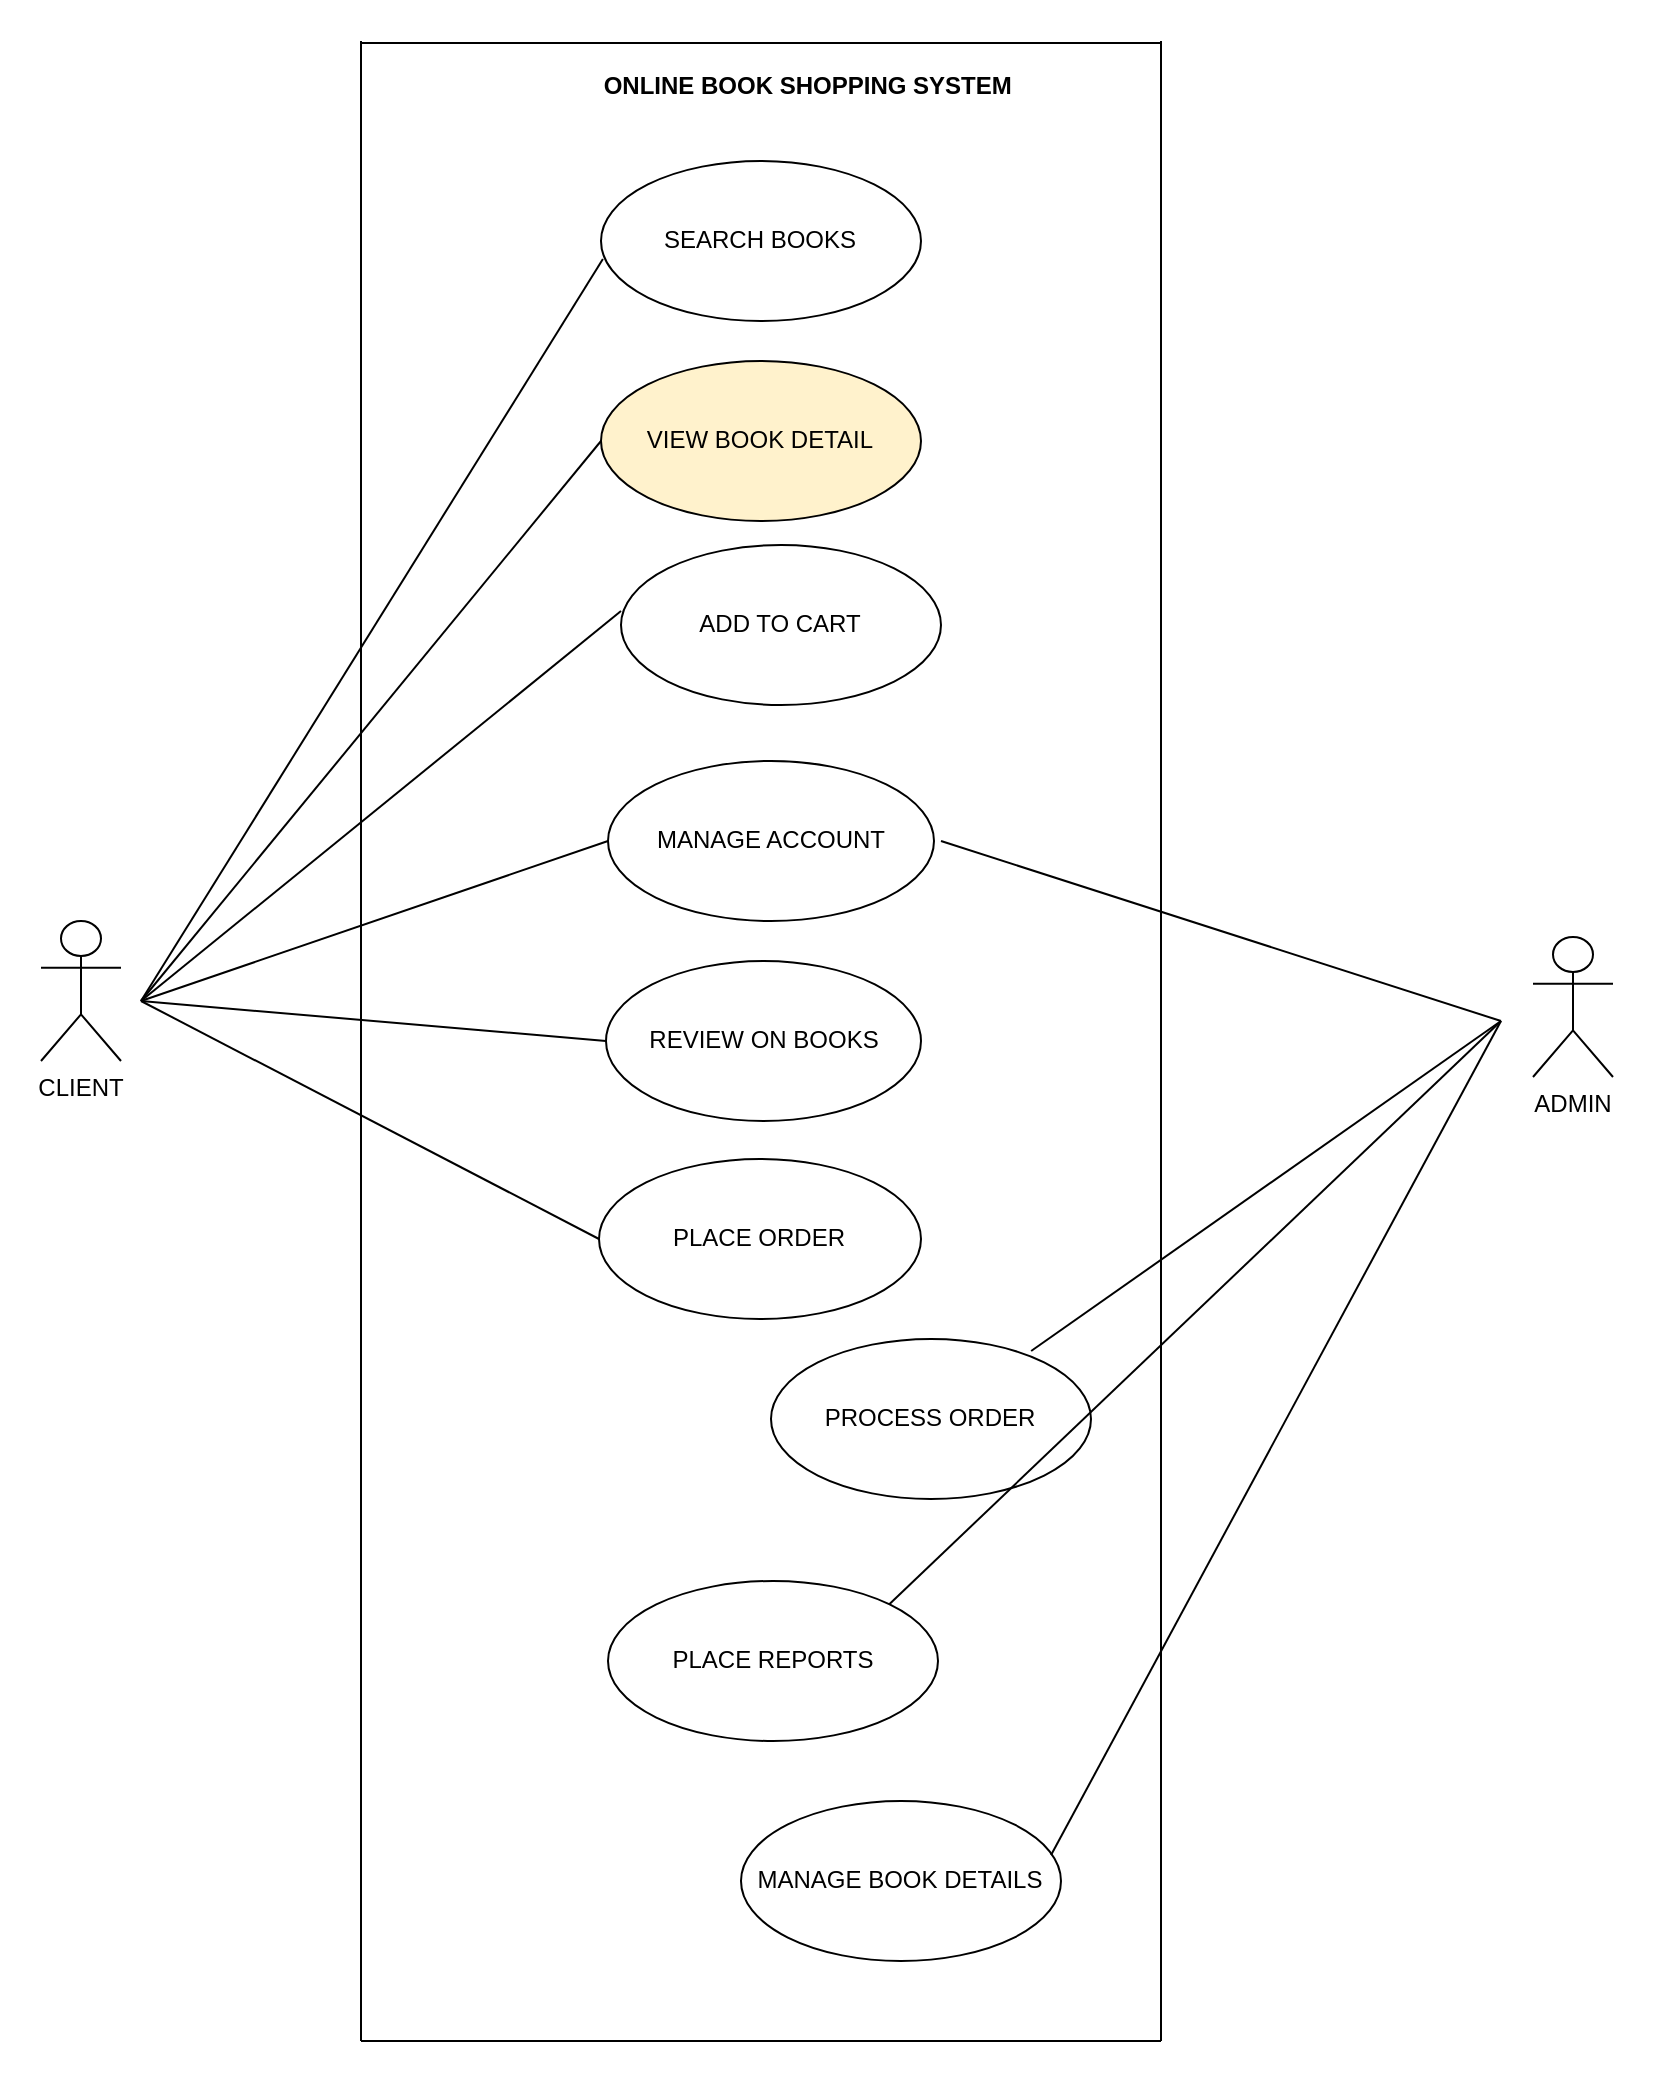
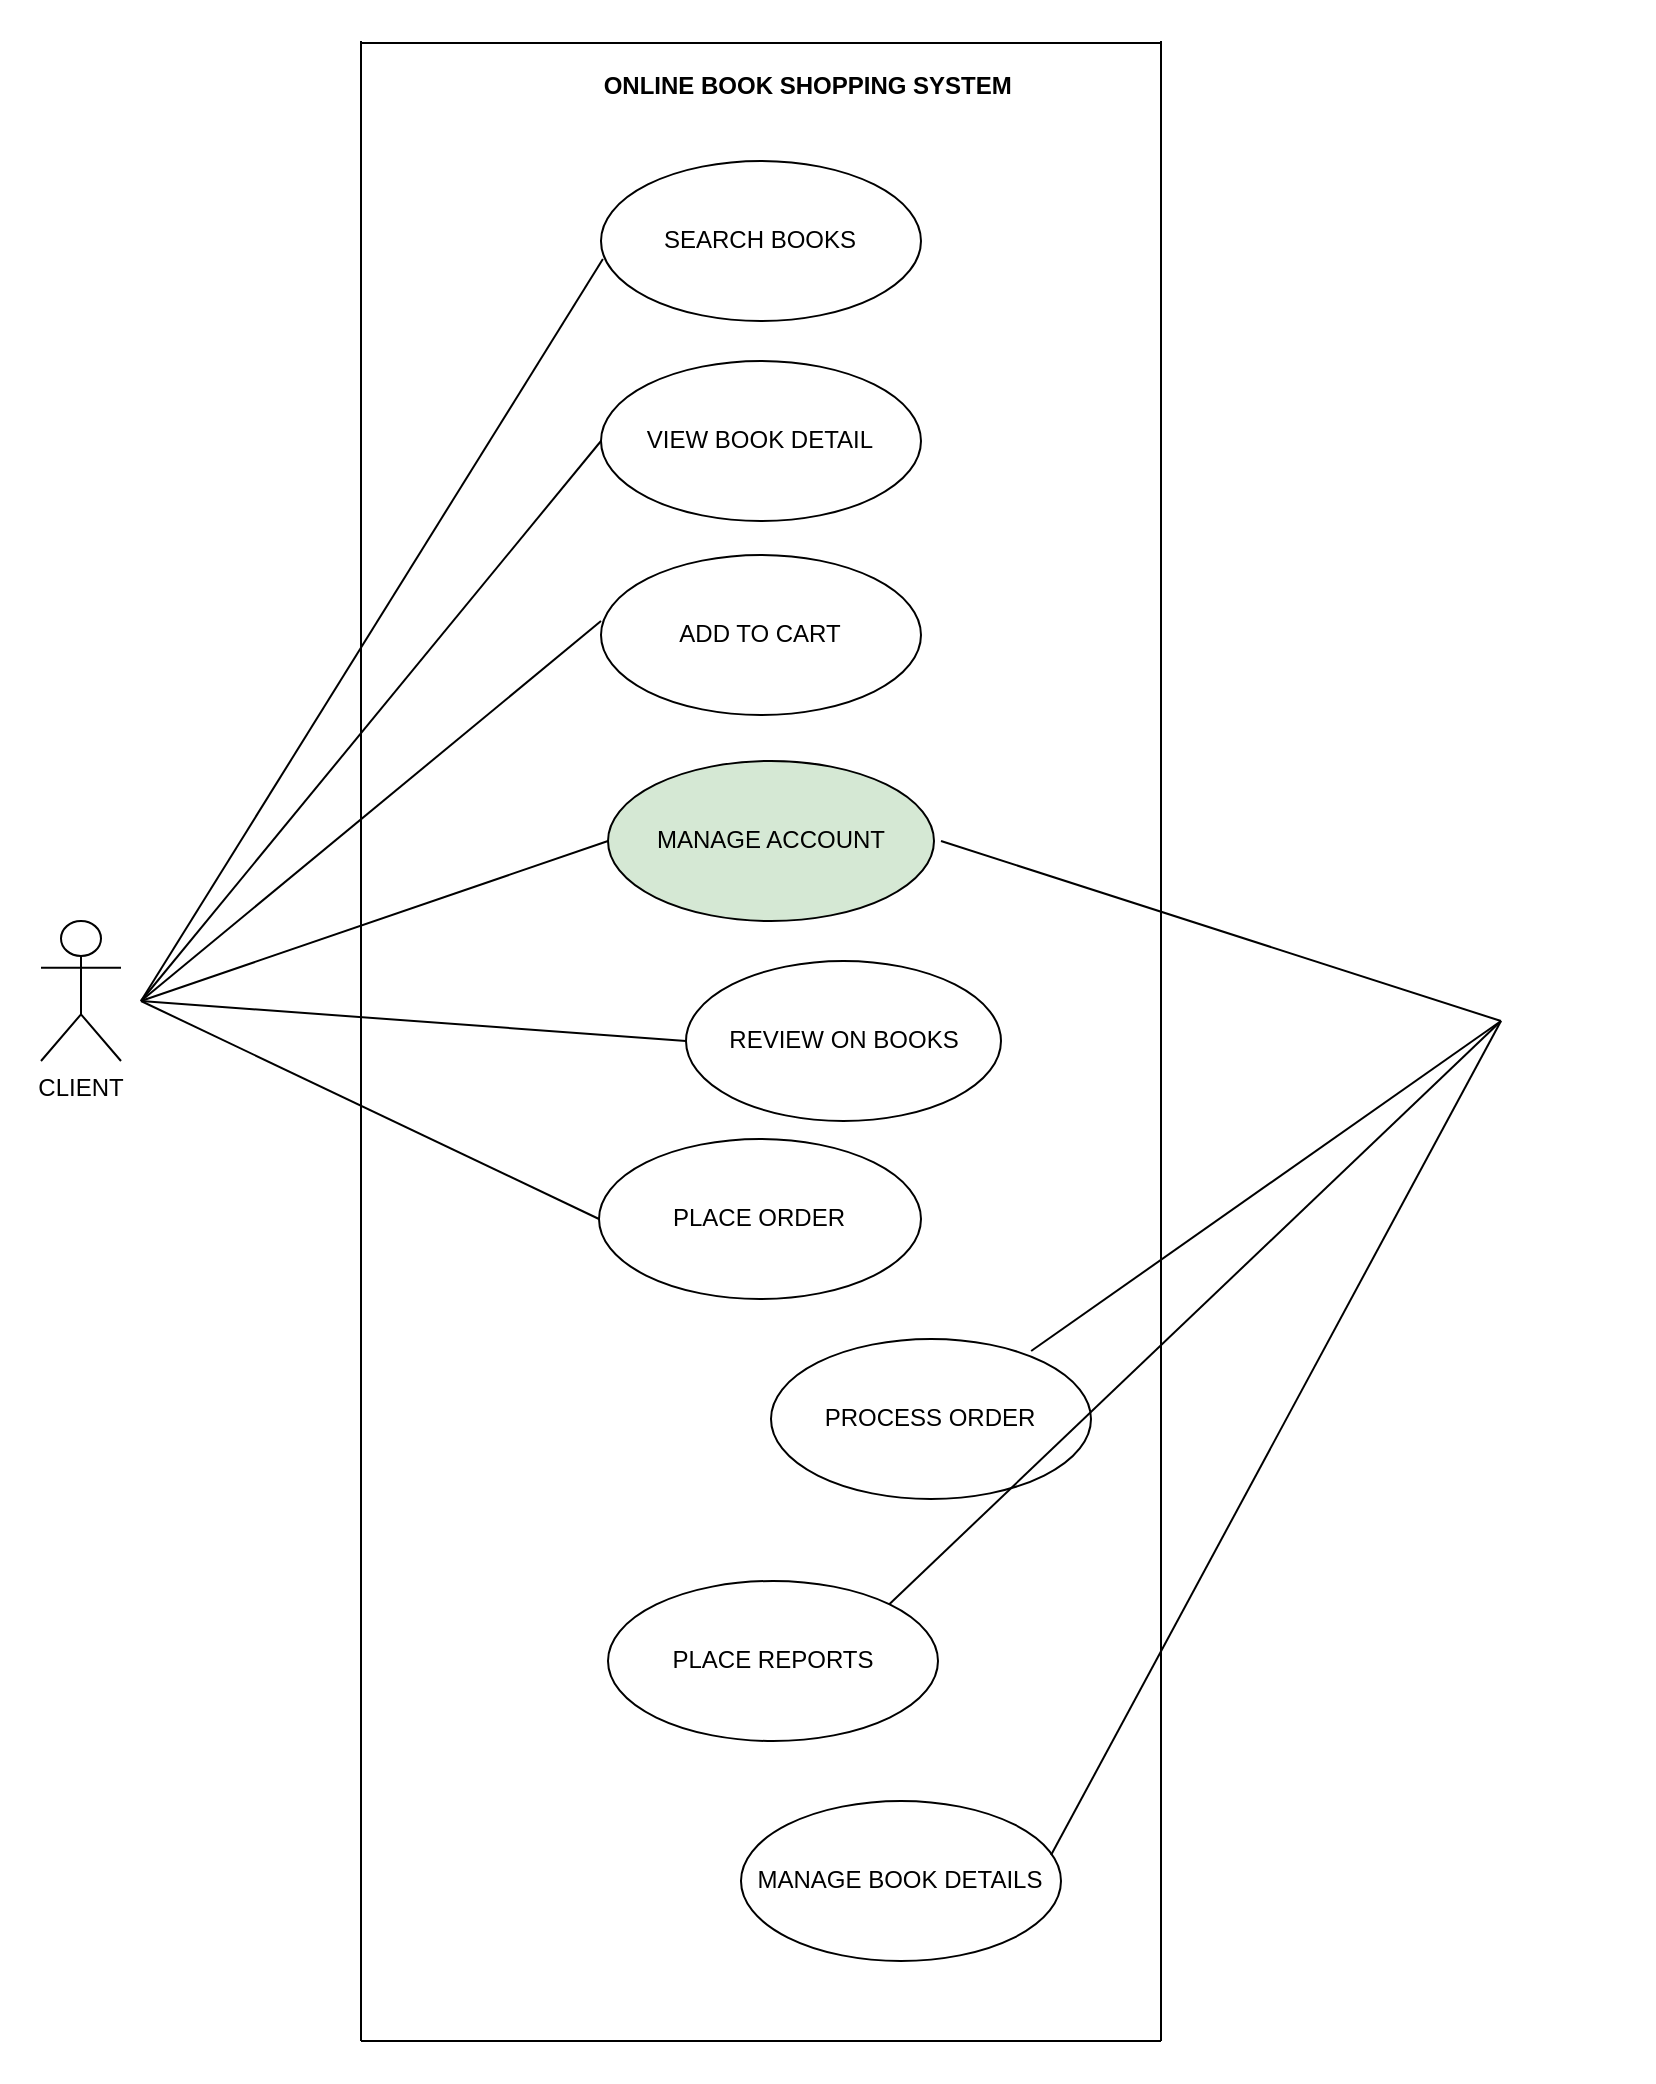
  <mxCell id="0" />
  <mxCell id="1" parent="0" />
  <mxCell id="2" value="SEARCH BOOKS" style="ellipse;whiteSpace=wrap;html=1;" parent="1" vertex="1"><mxGeometry x="300" y="80" width="160" height="80" as="geometry" /></mxCell>
- <mxCell id="3" value="VIEW BOOK DETAIL" style="ellipse;whiteSpace=wrap;html=1;fillColor=#fff2cc;" parent="1" vertex="1"><mxGeometry x="300" y="180" width="160" height="80" as="geometry" /></mxCell>
- <mxCell id="4" value="ADD TO CART" style="ellipse;whiteSpace=wrap;html=1;" parent="1" vertex="1"><mxGeometry x="310" y="272" width="160" height="80" as="geometry" /></mxCell>
- <mxCell id="5" value="MANAGE ACCOUNT" style="ellipse;whiteSpace=wrap;html=1;" parent="1" vertex="1"><mxGeometry x="303.5" y="380" width="163" height="80" as="geometry" /></mxCell>
+ <mxCell id="3" value="VIEW BOOK DETAIL" style="ellipse;whiteSpace=wrap;html=1;" parent="1" vertex="1"><mxGeometry x="300" y="180" width="160" height="80" as="geometry" /></mxCell>
+ <mxCell id="4" value="ADD TO CART" style="ellipse;whiteSpace=wrap;html=1;" parent="1" vertex="1"><mxGeometry x="300" y="277" width="160" height="80" as="geometry" /></mxCell>
+ <mxCell id="5" value="MANAGE ACCOUNT" style="ellipse;whiteSpace=wrap;html=1;fillColor=#d5e8d4;" parent="1" vertex="1"><mxGeometry x="303.5" y="380" width="163" height="80" as="geometry" /></mxCell>
  <mxCell id="6" value="PLACE REPORTS" style="ellipse;whiteSpace=wrap;html=1;" parent="1" vertex="1"><mxGeometry x="303.5" y="790" width="165" height="80" as="geometry" /></mxCell>
  <mxCell id="7" value="MANAGE BOOK DETAILS" style="ellipse;whiteSpace=wrap;html=1;" parent="1" vertex="1"><mxGeometry x="370" y="900" width="160" height="80" as="geometry" /></mxCell>
- <mxCell id="8" value="REVIEW ON BOOKS" style="ellipse;whiteSpace=wrap;html=1;" parent="1" vertex="1"><mxGeometry x="302.5" y="480" width="157.5" height="80" as="geometry" /></mxCell>
+ <mxCell id="8" value="REVIEW ON BOOKS" style="ellipse;whiteSpace=wrap;html=1;" parent="1" vertex="1"><mxGeometry x="342.5" y="480" width="157.5" height="80" as="geometry" /></mxCell>
  <mxCell id="9" value="PROCESS ORDER" style="ellipse;whiteSpace=wrap;html=1;" parent="1" vertex="1"><mxGeometry x="385" y="669" width="160" height="80" as="geometry" /></mxCell>
- <mxCell id="10" value="PLACE ORDER" style="ellipse;whiteSpace=wrap;html=1;" parent="1" vertex="1"><mxGeometry x="299" y="579" width="161" height="80" as="geometry" /></mxCell>
+ <mxCell id="10" value="PLACE ORDER" style="ellipse;whiteSpace=wrap;html=1;" parent="1" vertex="1"><mxGeometry x="299" y="569" width="161" height="80" as="geometry" /></mxCell>
  <mxCell id="11" value="" style="endArrow=none;html=1;rounded=0;" parent="1" edge="1"><mxGeometry width="50" height="50" relative="1" as="geometry"><mxPoint x="180" y="21" as="sourcePoint" /><mxPoint x="580" y="21" as="targetPoint" /></mxGeometry></mxCell>
  <mxCell id="12" value="" style="endArrow=none;html=1;rounded=0;" parent="1" edge="1"><mxGeometry width="50" height="50" relative="1" as="geometry"><mxPoint x="180" y="1020" as="sourcePoint" /><mxPoint x="180" as="targetPoint" y="20" /></mxGeometry></mxCell>
  <mxCell id="13" value="&lt;b&gt;&amp;nbsp; &amp;nbsp; &amp;nbsp; &amp;nbsp; &amp;nbsp; &amp;nbsp; &amp;nbsp; &amp;nbsp; &amp;nbsp; &amp;nbsp; &amp;nbsp; &amp;nbsp; &amp;nbsp; &amp;nbsp; &amp;nbsp; &amp;nbsp; &amp;nbsp; &amp;nbsp; &amp;nbsp; &amp;nbsp; &amp;nbsp; &amp;nbsp; &amp;nbsp; &amp;nbsp; &amp;nbsp; &amp;nbsp; &amp;nbsp; &amp;nbsp; &amp;nbsp; &amp;nbsp; &amp;nbsp; &amp;nbsp; &amp;nbsp; &amp;nbsp; &amp;nbsp; &amp;nbsp; &amp;nbsp; ONLINE BOOK SHOPPING SYSTEM&lt;/b&gt;" style="text;html=1;align=center;verticalAlign=middle;resizable=0;points=[];autosize=1;strokeColor=none;fillColor=none;" parent="1" vertex="1"><mxGeometry x="45" y="28" width="470" height="30" as="geometry" /></mxCell>
  <mxCell id="14" value="" style="endArrow=none;html=1;rounded=0;" parent="1" edge="1"><mxGeometry width="50" height="50" relative="1" as="geometry"><mxPoint x="580" y="1020" as="sourcePoint" /><mxPoint x="580" as="targetPoint" y="20" /></mxGeometry></mxCell>
  <mxCell id="15" value="" style="endArrow=none;html=1;rounded=0;" parent="1" edge="1"><mxGeometry width="50" height="50" relative="1" as="geometry"><mxPoint x="180" y="1020" as="sourcePoint" /><mxPoint x="580" y="1020" as="targetPoint" /></mxGeometry></mxCell>
  <mxCell id="16" value="CLIENT" style="shape=umlActor;verticalLabelPosition=bottom;verticalAlign=top;html=1;outlineConnect=0;" parent="1" vertex="1"><mxGeometry x="20" y="460" width="40" height="70" as="geometry" /></mxCell>
- <mxCell id="17" value="ADMIN" style="shape=umlActor;verticalLabelPosition=bottom;verticalAlign=top;html=1;outlineConnect=0;" parent="1" vertex="1"><mxGeometry x="766" y="468" width="40" height="70" as="geometry" /></mxCell>
  <mxCell id="18" value="" style="endArrow=none;html=1;rounded=0;entryX=0.006;entryY=0.613;entryDx=0;entryDy=0;entryPerimeter=0;" parent="1" target="2" edge="1"><mxGeometry width="50" height="50" relative="1" as="geometry"><mxPoint x="70" y="500" as="sourcePoint" /><mxPoint x="280" y="130" as="targetPoint" /></mxGeometry></mxCell>
  <mxCell id="19" value="" style="endArrow=none;html=1;rounded=0;entryX=0;entryY=0.5;entryDx=0;entryDy=0;" parent="1" target="3" edge="1"><mxGeometry width="50" height="50" relative="1" as="geometry"><mxPoint x="70" y="500" as="sourcePoint" /><mxPoint x="430" y="280" as="targetPoint" /></mxGeometry></mxCell>
  <mxCell id="20" value="" style="endArrow=none;html=1;rounded=0;entryX=0;entryY=0.413;entryDx=0;entryDy=0;entryPerimeter=0;" parent="1" target="4" edge="1"><mxGeometry width="50" height="50" relative="1" as="geometry"><mxPoint x="70" y="500" as="sourcePoint" /><mxPoint x="430" y="480" as="targetPoint" /></mxGeometry></mxCell>
  <mxCell id="21" value="" style="endArrow=none;html=1;rounded=0;entryX=0;entryY=0.5;entryDx=0;entryDy=0;" parent="1" target="5" edge="1"><mxGeometry width="50" height="50" relative="1" as="geometry"><mxPoint x="70" y="500" as="sourcePoint" /><mxPoint x="430" y="280" as="targetPoint" /></mxGeometry></mxCell>
  <mxCell id="22" value="" style="endArrow=none;html=1;rounded=0;entryX=0;entryY=0.5;entryDx=0;entryDy=0;" parent="1" target="8" edge="1"><mxGeometry width="50" height="50" relative="1" as="geometry"><mxPoint x="70" y="500" as="sourcePoint" /><mxPoint x="430" y="580" as="targetPoint" /></mxGeometry></mxCell>
  <mxCell id="23" value="" style="endArrow=none;html=1;rounded=0;entryX=0.813;entryY=0.075;entryDx=0;entryDy=0;entryPerimeter=0;" parent="1" target="9" edge="1"><mxGeometry width="50" height="50" relative="1" as="geometry"><mxPoint x="750" y="510" as="sourcePoint" /><mxPoint x="430" y="680" as="targetPoint" /></mxGeometry></mxCell>
  <mxCell id="24" value="" style="endArrow=none;html=1;rounded=0;entryX=0;entryY=0.5;entryDx=0;entryDy=0;" parent="1" target="10" edge="1"><mxGeometry width="50" height="50" relative="1" as="geometry"><mxPoint x="70" y="500" as="sourcePoint" /><mxPoint x="430" y="680" as="targetPoint" /></mxGeometry></mxCell>
  <mxCell id="25" value="" style="endArrow=none;html=1;rounded=0;" parent="1" edge="1"><mxGeometry width="50" height="50" relative="1" as="geometry"><mxPoint x="470" y="420" as="sourcePoint" /><mxPoint x="750" y="510" as="targetPoint" /></mxGeometry></mxCell>
  <mxCell id="26" value="" style="endArrow=none;html=1;rounded=0;exitX=0.969;exitY=0.338;exitDx=0;exitDy=0;exitPerimeter=0;" parent="1" source="7" edge="1"><mxGeometry width="50" height="50" relative="1" as="geometry"><mxPoint x="470" y="920" as="sourcePoint" /><mxPoint x="750" y="510" as="targetPoint" /></mxGeometry></mxCell>
  <mxCell id="27" value="" style="endArrow=none;html=1;rounded=0;exitX=1;exitY=0;exitDx=0;exitDy=0;" parent="1" source="6" edge="1"><mxGeometry width="50" height="50" relative="1" as="geometry"><mxPoint x="380" y="830" as="sourcePoint" /><mxPoint x="750" y="510" as="targetPoint" /></mxGeometry></mxCell>
